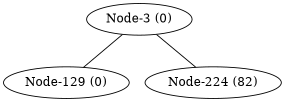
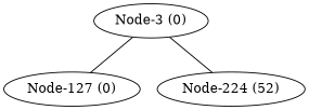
  graph {
    n1 [label="Node-3 (0)"]
-   n2 [label="Node-129 (0)"]
-   n3 [label="Node-224 (82)"]
+   n2 [label="Node-127 (0)"]
+   n3 [label="Node-224 (52)"]
    n1 -- n2
    n1 -- n3
  }
